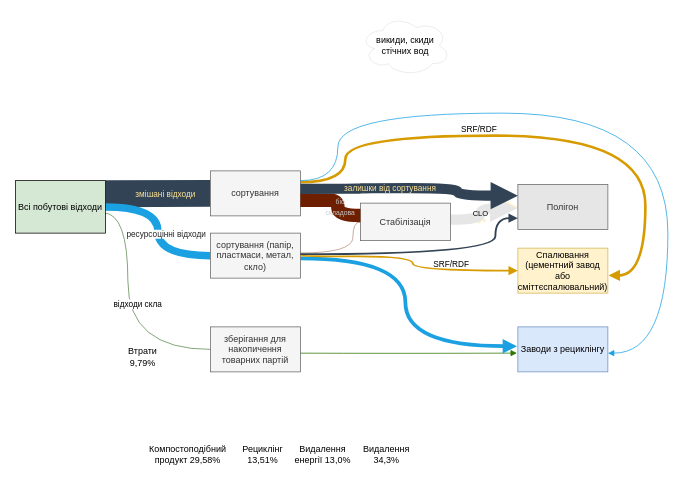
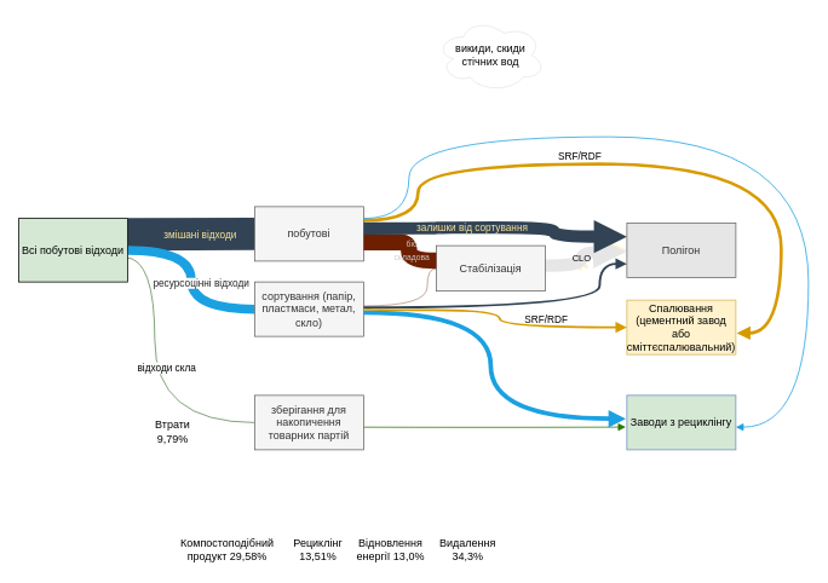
  <mxCell id="0" />
  <mxCell id="1" parent="0" />
  <mxCell id="2" value="" style="edgeStyle=orthogonalEdgeStyle;rounded=0;orthogonalLoop=1;jettySize=auto;html=1;strokeWidth=4.5;fillColor=#f9f7ed;strokeColor=#FFF2CC;dashed=1;dashPattern=1 1;" edge="1" parent="1" source="25" target="21"><mxGeometry relative="1" as="geometry" /></mxCell>
  <mxCell id="3" value="" style="edgeStyle=orthogonalEdgeStyle;rounded=0;orthogonalLoop=1;jettySize=auto;html=1;curved=1;strokeWidth=36;endArrow=none;endFill=0;exitX=0;exitY=0.75;exitDx=0;exitDy=0;endSize=13;fontColor=#7a7a7a;fillColor=#647687;strokeColor=#314354;" edge="1" parent="1" source="9" target="12"><mxGeometry relative="1" as="geometry" /></mxCell>
  <mxCell id="4" value="змішані відходи" style="edgeLabel;html=1;align=center;verticalAlign=middle;resizable=0;points=[];fontColor=#FFE599;labelBackgroundColor=none;" vertex="1" connectable="0" parent="3"><mxGeometry x="0.174" y="-11" relative="1" as="geometry"><mxPoint x="-2" y="-11" as="offset" /></mxGeometry></mxCell>
  <mxCell id="5" value="" style="edgeStyle=orthogonalEdgeStyle;rounded=0;orthogonalLoop=1;jettySize=auto;html=1;curved=1;fillColor=#6d8764;strokeColor=#5D874F;exitX=0.025;exitY=0.386;exitDx=0;exitDy=0;endArrow=none;endFill=0;exitPerimeter=0;entryX=1;entryY=0.5;entryDx=0;entryDy=0;" edge="1" parent="1" source="9" target="14"><mxGeometry relative="1" as="geometry"><mxPoint x="140" y="291.5" as="sourcePoint" /><mxPoint x="340" y="413" as="targetPoint" /><Array as="points"><mxPoint x="170" y="283" /><mxPoint x="170" y="465" /></Array></mxGeometry></mxCell>
  <mxCell id="6" value="відходи скла" style="edgeLabel;html=1;align=center;verticalAlign=middle;resizable=0;points=[];" vertex="1" connectable="0" parent="5"><mxGeometry y="12" relative="1" as="geometry"><mxPoint y="-8" as="offset" /></mxGeometry></mxCell>
  <mxCell id="7" value="" style="edgeStyle=orthogonalEdgeStyle;rounded=0;orthogonalLoop=1;jettySize=auto;html=1;fillColor=#1ba1e2;strokeColor=#1BA1E2;strokeWidth=10;endArrow=none;endFill=0;curved=1;" edge="1" parent="1" source="9" target="16"><mxGeometry relative="1" as="geometry" /></mxCell>
  <mxCell id="8" value="&lt;p style=&quot;margin: 0px; font-style: normal; font-variant-caps: normal; font-stretch: normal; line-height: normal; font-family: Arial; font-size-adjust: none; font-kerning: auto; font-variant-alternates: normal; font-variant-ligatures: normal; font-variant-numeric: normal; font-variant-east-asian: normal; font-variant-position: normal; font-variant-emoji: normal; font-feature-settings: normal; font-optical-sizing: auto; font-variation-settings: normal; color: rgb(38, 38, 38);&quot;&gt;ресурсоцінні відходи&lt;/p&gt;" style="edgeLabel;html=1;align=center;verticalAlign=middle;resizable=0;points=[];" vertex="1" connectable="0" parent="7"><mxGeometry x="0.024" y="-1" relative="1" as="geometry"><mxPoint x="11" as="offset" /></mxGeometry></mxCell>
  <mxCell id="9" value="Всі побутові відходи" style="rounded=0;whiteSpace=wrap;html=1;direction=west;fillColor=#d5e8d4;" vertex="1" parent="1"><mxGeometry x="20" y="240" width="120" height="70" as="geometry" /></mxCell>
  <mxCell id="10" style="edgeStyle=orthogonalEdgeStyle;rounded=0;orthogonalLoop=1;jettySize=auto;html=1;curved=1;entryX=1.008;entryY=0.607;entryDx=0;entryDy=0;entryPerimeter=0;strokeWidth=3.5;fillColor=#ffcd28;strokeColor=#d79b00;gradientColor=#ffa500;exitX=1;exitY=0.25;exitDx=0;exitDy=0;endArrow=block;endFill=1;" edge="1" parent="1" source="12" target="18"><mxGeometry relative="1" as="geometry"><mxPoint x="810" y="270" as="targetPoint" /><Array as="points"><mxPoint x="460" y="242" /><mxPoint x="460" y="180" /><mxPoint x="860" y="180" /><mxPoint x="860" y="366" /></Array></mxGeometry></mxCell>
  <mxCell id="11" value="SRF/RDF" style="edgeLabel;html=1;align=center;verticalAlign=middle;resizable=0;points=[];labelBackgroundColor=none;" vertex="1" connectable="0" parent="10"><mxGeometry x="-0.564" y="-15" relative="1" as="geometry"><mxPoint x="134" y="-25" as="offset" /></mxGeometry></mxCell>
- <mxCell id="12" value="сортування" style="rounded=0;whiteSpace=wrap;html=1;fillColor=#f5f5f5;fontColor=#333333;strokeColor=#666666;" vertex="1" parent="1"><mxGeometry x="280" y="227" width="120" height="60" as="geometry" /></mxCell>
+ <mxCell id="12" value="побутові" style="rounded=0;whiteSpace=wrap;html=1;fillColor=#f5f5f5;fontColor=#333333;strokeColor=#666666;" vertex="1" parent="1"><mxGeometry x="280" y="227" width="120" height="60" as="geometry" /></mxCell>
  <mxCell id="13" style="edgeStyle=orthogonalEdgeStyle;rounded=0;orthogonalLoop=1;jettySize=auto;html=1;entryX=-0.01;entryY=0.583;entryDx=0;entryDy=0;curved=1;fillColor=#60a917;strokeColor=#2D7600;endArrow=block;endFill=1;entryPerimeter=0;" edge="1" parent="1" target="17"><mxGeometry relative="1" as="geometry"><mxPoint x="380" y="470" as="sourcePoint" /><mxPoint x="670" y="472.02" as="targetPoint" /><Array as="points" /></mxGeometry></mxCell>
  <mxCell id="14" value="зберігання для накопичення товарних партій" style="rounded=0;whiteSpace=wrap;html=1;direction=west;fillColor=#f5f5f5;strokeColor=#666666;fontColor=#333333;" vertex="1" parent="1"><mxGeometry x="280" y="435" width="120" height="60" as="geometry" /></mxCell>
  <mxCell id="15" value="" style="edgeStyle=orthogonalEdgeStyle;rounded=0;orthogonalLoop=1;jettySize=auto;html=1;curved=1;entryX=-0.01;entryY=0.43;entryDx=0;entryDy=0;strokeWidth=5;fillColor=#1ba1e2;strokeColor=#1BA1E2;exitX=1.001;exitY=0.562;exitDx=0;exitDy=0;exitPerimeter=0;endArrow=block;endFill=1;entryPerimeter=0;" edge="1" parent="1" source="16" target="17"><mxGeometry relative="1" as="geometry"><mxPoint x="400" y="360" as="sourcePoint" /><mxPoint x="550" y="500" as="targetPoint" /><Array as="points"><mxPoint x="540" y="344" /><mxPoint x="540" y="461" /></Array></mxGeometry></mxCell>
  <mxCell id="16" value="сортування (папір, пластмаси, метал, скло)" style="whiteSpace=wrap;html=1;rounded=0;fillColor=#f5f5f5;fontColor=#333333;strokeColor=#666666;" vertex="1" parent="1"><mxGeometry x="280" y="310" width="120" height="60" as="geometry" /></mxCell>
- <mxCell id="17" value="Заводи з рециклінгу" style="whiteSpace=wrap;html=1;fillColor=#dae8fc;strokeColor=#6c8ebf;rounded=0;" vertex="1" parent="1"><mxGeometry x="690" y="435" width="120" height="60" as="geometry" /></mxCell>
+ <mxCell id="17" value="Заводи з рециклінгу" style="whiteSpace=wrap;html=1;fillColor=#d5e8d4;strokeColor=#6c8ebf;rounded=0;" vertex="1" parent="1"><mxGeometry x="690" y="435" width="120" height="60" as="geometry" /></mxCell>
  <mxCell id="18" value="Спалювання (цементний завод або сміттєспалювальний)" style="whiteSpace=wrap;html=1;fillColor=#fff2cc;strokeColor=#d6b656;" vertex="1" parent="1"><mxGeometry x="690" y="330" width="120" height="60" as="geometry" /></mxCell>
  <mxCell id="19" value="" style="edgeStyle=orthogonalEdgeStyle;orthogonalLoop=1;jettySize=auto;html=1;rounded=0;curved=1;strokeWidth=2.5;fillColor=#ffcd28;strokeColor=#d79b00;gradientColor=#ffa500;startArrow=none;startFill=0;entryX=0;entryY=0.5;entryDx=0;entryDy=0;endArrow=block;endFill=1;" edge="1" parent="1" target="18"><mxGeometry width="80" relative="1" as="geometry"><mxPoint x="400" y="340" as="sourcePoint" /><mxPoint x="480" y="350" as="targetPoint" /><Array as="points"><mxPoint x="400" y="341" /><mxPoint x="550" y="341" /><mxPoint x="550" y="360" /></Array></mxGeometry></mxCell>
  <mxCell id="20" value="SRF/RDF" style="edgeLabel;html=1;align=center;verticalAlign=middle;resizable=0;points=[];labelBackgroundColor=none;" vertex="1" connectable="0" parent="19"><mxGeometry x="0.25" relative="1" as="geometry"><mxPoint x="26" y="-10" as="offset" /></mxGeometry></mxCell>
  <mxCell id="21" value="Полігон" style="whiteSpace=wrap;html=1;fillColor=#E6E6E6;strokeColor=#666666;fontColor=#333333;" vertex="1" parent="1"><mxGeometry x="690" y="245" width="120" height="60" as="geometry" /></mxCell>
  <mxCell id="22" value="" style="edgeStyle=orthogonalEdgeStyle;orthogonalLoop=1;jettySize=auto;html=1;rounded=0;entryX=0;entryY=0.5;entryDx=0;entryDy=0;curved=1;strokeWidth=0.5;exitX=1.001;exitY=0.424;exitDx=0;exitDy=0;exitPerimeter=0;endArrow=none;endFill=0;fillColor=#a0522d;strokeColor=#6D1F00;" edge="1" parent="1" target="25"><mxGeometry width="80" relative="1" as="geometry"><mxPoint x="400.12" y="336.44" as="sourcePoint" /><mxPoint x="553" y="253" as="targetPoint" /><Array as="points"><mxPoint x="470" y="336" /><mxPoint x="470" y="295" /></Array></mxGeometry></mxCell>
  <mxCell id="23" style="edgeStyle=orthogonalEdgeStyle;rounded=0;orthogonalLoop=1;jettySize=auto;html=1;exitX=1;exitY=0.5;exitDx=0;exitDy=0;entryX=-0.007;entryY=0.531;entryDx=0;entryDy=0;curved=1;strokeWidth=13.5;endArrow=block;endFill=1;endSize=1;fillColor=#f5f5f5;strokeColor=#E6E6E6;entryPerimeter=0;" edge="1" parent="1" target="21"><mxGeometry relative="1" as="geometry"><mxPoint x="600" y="292" as="sourcePoint" /><mxPoint x="690" y="287" as="targetPoint" /><Array as="points"><mxPoint x="640" y="292" /><mxPoint x="640" y="277" /></Array></mxGeometry></mxCell>
  <mxCell id="24" value="&lt;font size=&quot;1&quot;&gt;CLO&lt;/font&gt;" style="edgeLabel;html=1;align=center;verticalAlign=middle;resizable=0;points=[];labelBackgroundColor=none;spacingTop=2;" vertex="1" connectable="0" parent="23"><mxGeometry relative="1" as="geometry"><mxPoint x="-1" y="1" as="offset" /></mxGeometry></mxCell>
  <mxCell id="25" value="Стабілізація" style="whiteSpace=wrap;html=1;fillColor=#f5f5f5;fontColor=#333333;strokeColor=#666666;" vertex="1" parent="1"><mxGeometry x="480" y="270" width="120" height="50" as="geometry" /></mxCell>
  <mxCell id="26" value="" style="edgeStyle=orthogonalEdgeStyle;orthogonalLoop=1;jettySize=auto;html=1;rounded=0;curved=1;strokeWidth=18;endArrow=none;endFill=0;fillColor=#a0522d;strokeColor=#6D1F00;exitX=0.983;exitY=0.653;exitDx=0;exitDy=0;exitPerimeter=0;entryX=0;entryY=0.331;entryDx=0;entryDy=0;entryPerimeter=0;" edge="1" parent="1" target="25"><mxGeometry width="80" relative="1" as="geometry"><mxPoint x="400" y="266.18" as="sourcePoint" /><mxPoint x="542.04" y="227" as="targetPoint" /><Array as="points"><mxPoint x="430" y="266" /><mxPoint x="450" y="266" /><mxPoint x="450" y="287" /></Array></mxGeometry></mxCell>
  <mxCell id="27" value="&lt;span style=&quot;white-space: normal; caret-color: rgb(51, 51, 51); text-align: left;&quot;&gt;&lt;font style=&quot;font-size: 9px;&quot; face=&quot;Helvetica&quot;&gt;біо складова&lt;/font&gt;&lt;/span&gt;" style="edgeLabel;html=1;align=center;verticalAlign=middle;resizable=0;points=[];labelBackgroundColor=none;fontColor=#CCCCCC;" vertex="1" connectable="0" parent="26"><mxGeometry x="0.121" y="3" relative="1" as="geometry"><mxPoint x="-1" y="3" as="offset" /></mxGeometry></mxCell>
  <mxCell id="28" value="" style="edgeStyle=orthogonalEdgeStyle;orthogonalLoop=1;jettySize=auto;html=1;rounded=0;entryX=0;entryY=0.25;entryDx=0;entryDy=0;curved=1;exitX=1;exitY=0.75;exitDx=0;exitDy=0;strokeWidth=13.5;fillColor=#647687;strokeColor=#314354;endArrow=block;endFill=1;endSize=1;" edge="1" parent="1" target="21"><mxGeometry width="80" relative="1" as="geometry"><mxPoint x="400" y="251" as="sourcePoint" /><mxPoint x="720" y="216" as="targetPoint" /><Array as="points"><mxPoint x="480" y="251" /><mxPoint x="480" y="250" /><mxPoint x="610" y="250" /><mxPoint x="610" y="260" /></Array></mxGeometry></mxCell>
  <mxCell id="29" value="залишки від сортування&amp;nbsp;" style="edgeLabel;html=1;align=center;verticalAlign=middle;resizable=0;points=[];labelBackgroundColor=none;fontColor=#FFE599;" vertex="1" connectable="0" parent="28"><mxGeometry x="-0.197" y="-1" relative="1" as="geometry"><mxPoint y="-2" as="offset" /></mxGeometry></mxCell>
  <mxCell id="30" value="" style="edgeStyle=orthogonalEdgeStyle;orthogonalLoop=1;jettySize=auto;html=1;rounded=0;curved=1;fillColor=#1ba1e2;strokeColor=#1BA1E2;endArrow=block;endFill=1;" edge="1" parent="1"><mxGeometry width="80" relative="1" as="geometry"><mxPoint x="400" y="240" as="sourcePoint" /><mxPoint x="810" y="470" as="targetPoint" /><Array as="points"><mxPoint x="450" y="240" /><mxPoint x="450" y="150" /><mxPoint x="890" y="150" /><mxPoint x="890" y="470" /></Array></mxGeometry></mxCell>
  <mxCell id="31" value="викиди, скиди стічних вод" style="ellipse;shape=cloud;whiteSpace=wrap;html=1;strokeColor=#E6E6E6;" vertex="1" parent="1"><mxGeometry x="480" y="20" width="120" height="80" as="geometry" /></mxCell>
  <mxCell id="32" value="Рециклінг 13,51%" style="text;strokeColor=none;align=center;fillColor=none;html=1;verticalAlign=middle;whiteSpace=wrap;rounded=0;" vertex="1" parent="1"><mxGeometry x="320" y="590" width="60" height="30" as="geometry" /></mxCell>
- <mxCell id="33" value="Видалення енергії 13,0%" style="text;strokeColor=none;align=center;fillColor=none;html=1;verticalAlign=middle;whiteSpace=wrap;rounded=0;" vertex="1" parent="1"><mxGeometry x="380" y="590" width="100" height="30" as="geometry" /></mxCell>
+ <mxCell id="33" value="Відновлення енергії 13,0%" style="text;strokeColor=none;align=center;fillColor=none;html=1;verticalAlign=middle;whiteSpace=wrap;rounded=0;" vertex="1" parent="1"><mxGeometry x="380" y="590" width="100" height="30" as="geometry" /></mxCell>
  <mxCell id="34" value="Видалення 34,3%" style="text;strokeColor=none;align=center;fillColor=none;html=1;verticalAlign=middle;whiteSpace=wrap;rounded=0;" vertex="1" parent="1"><mxGeometry x="465" y="590" width="100" height="30" as="geometry" /></mxCell>
  <mxCell id="35" value="Компостоподібний продукт 29,58%" style="text;strokeColor=none;align=center;fillColor=none;html=1;verticalAlign=middle;whiteSpace=wrap;rounded=0;" vertex="1" parent="1"><mxGeometry x="190" y="590" width="120" height="30" as="geometry" /></mxCell>
  <mxCell id="36" value="Втрати 9,79%" style="text;strokeColor=none;align=center;fillColor=none;html=1;verticalAlign=middle;whiteSpace=wrap;rounded=0;" vertex="1" parent="1"><mxGeometry x="160" y="460" width="60" height="30" as="geometry" /></mxCell>
  <mxCell id="37" value="" style="edgeStyle=orthogonalEdgeStyle;orthogonalLoop=1;jettySize=auto;html=1;rounded=0;curved=1;strokeWidth=2.5;fillColor=#647687;strokeColor=#314354;entryX=0;entryY=0.75;entryDx=0;entryDy=0;endArrow=block;endFill=1;" edge="1" parent="1" target="21"><mxGeometry width="80" relative="1" as="geometry"><mxPoint x="400" y="338" as="sourcePoint" /><mxPoint x="690" y="301" as="targetPoint" /><Array as="points"><mxPoint x="660" y="338" /><mxPoint x="660" y="290" /></Array></mxGeometry></mxCell>
